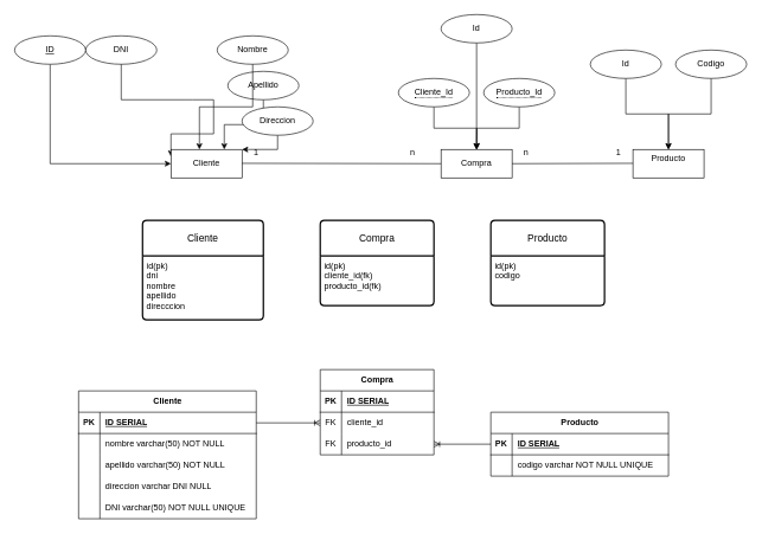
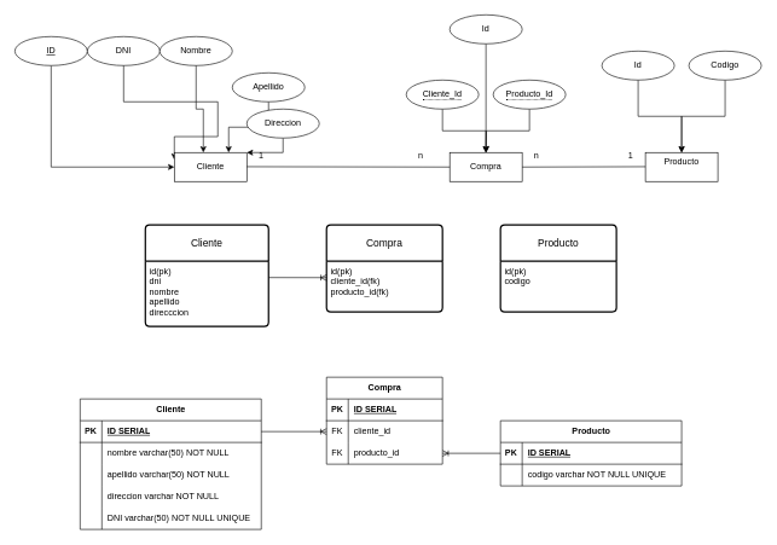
  <mxCell id="0" />
  <mxCell id="1" parent="0" />
  <mxCell id="2" value="Cliente" style="swimlane;childLayout=stackLayout;horizontal=1;startSize=50;horizontalStack=0;rounded=1;fontSize=14;fontStyle=0;strokeWidth=2;resizeParent=0;resizeLast=1;shadow=0;dashed=0;align=center;arcSize=4;whiteSpace=wrap;html=1;" vertex="1" parent="1"><mxGeometry x="200" y="310" width="170" height="140" as="geometry"><mxRectangle x="140" y="300" width="80" height="50" as="alternateBounds" /></mxGeometry></mxCell>
  <mxCell id="3" value="&lt;span style=&quot;background-color: initial;&quot;&gt;id(pk)&lt;/span&gt;&lt;div&gt;&lt;span style=&quot;background-color: initial;&quot;&gt;dni&lt;/span&gt;&lt;/div&gt;&lt;div&gt;&lt;span style=&quot;background-color: initial;&quot;&gt;nombre&lt;/span&gt;&lt;/div&gt;&lt;div&gt;&lt;span style=&quot;background-color: initial;&quot;&gt;apellido&lt;/span&gt;&lt;/div&gt;&lt;div&gt;&lt;span style=&quot;background-color: initial;&quot;&gt;direcccion&lt;/span&gt;&lt;/div&gt;&lt;div&gt;&lt;span style=&quot;background-color: initial;&quot;&gt;&lt;br&gt;&lt;/span&gt;&lt;/div&gt;" style="align=left;strokeColor=none;fillColor=none;spacingLeft=4;fontSize=12;verticalAlign=top;resizable=0;rotatable=0;part=1;html=1;" vertex="1" parent="2"><mxGeometry y="50" width="170" height="90" as="geometry" /></mxCell>
  <mxCell id="4" value="Producto" style="swimlane;childLayout=stackLayout;horizontal=1;startSize=50;horizontalStack=0;rounded=1;fontSize=14;fontStyle=0;strokeWidth=2;resizeParent=0;resizeLast=1;shadow=0;dashed=0;align=center;arcSize=4;whiteSpace=wrap;html=1;" vertex="1" parent="1"><mxGeometry x="690" y="310" width="160" height="120" as="geometry" /></mxCell>
  <mxCell id="5" value="id(pk)&lt;div&gt;codigo&lt;/div&gt;" style="align=left;strokeColor=none;fillColor=none;spacingLeft=4;fontSize=12;verticalAlign=top;resizable=0;rotatable=0;part=1;html=1;" vertex="1" parent="4"><mxGeometry y="50" width="160" height="70" as="geometry" /></mxCell>
  <mxCell id="6" value="DNI" style="ellipse;whiteSpace=wrap;html=1;align=center;" vertex="1" parent="1"><mxGeometry x="120" y="50" width="100" height="40" as="geometry" /></mxCell>
  <mxCell id="7" style="edgeStyle=orthogonalEdgeStyle;rounded=0;orthogonalLoop=1;jettySize=auto;html=1;exitX=0.5;exitY=1;exitDx=0;exitDy=0;entryX=0.75;entryY=0;entryDx=0;entryDy=0;" edge="1" parent="1" source="8" target="14"><mxGeometry relative="1" as="geometry" /></mxCell>
  <mxCell id="8" value="Apellido" style="ellipse;whiteSpace=wrap;html=1;align=center;" vertex="1" parent="1"><mxGeometry x="320" y="100" width="100" height="40" as="geometry" /></mxCell>
- <mxCell id="9" value="Nombre" style="ellipse;whiteSpace=wrap;html=1;align=center;" vertex="1" parent="1"><mxGeometry x="305" y="50" width="100" height="40" as="geometry" /></mxCell>
+ <mxCell id="9" value="Nombre" style="ellipse;whiteSpace=wrap;html=1;align=center;" vertex="1" parent="1"><mxGeometry x="220" y="50" width="100" height="40" as="geometry" /></mxCell>
  <mxCell id="10" style="edgeStyle=orthogonalEdgeStyle;rounded=0;orthogonalLoop=1;jettySize=auto;html=1;exitX=0.5;exitY=1;exitDx=0;exitDy=0;entryX=1;entryY=0;entryDx=0;entryDy=0;" edge="1" parent="1" source="11" target="14"><mxGeometry relative="1" as="geometry" /></mxCell>
  <mxCell id="11" value="Direccion" style="ellipse;whiteSpace=wrap;html=1;align=center;" vertex="1" parent="1"><mxGeometry x="340" y="150" width="100" height="40" as="geometry" /></mxCell>
  <mxCell id="12" style="edgeStyle=orthogonalEdgeStyle;rounded=0;orthogonalLoop=1;jettySize=auto;html=1;exitX=0.5;exitY=1;exitDx=0;exitDy=0;entryX=0;entryY=0.25;entryDx=0;entryDy=0;" edge="1" parent="1" source="6" target="14"><mxGeometry relative="1" as="geometry"><Array as="points"><mxPoint x="270" y="140" /><mxPoint x="300" y="140" /><mxPoint x="300" y="188" /><mxPoint x="350" y="188" /></Array></mxGeometry></mxCell>
  <mxCell id="13" style="edgeStyle=orthogonalEdgeStyle;rounded=0;orthogonalLoop=1;jettySize=auto;html=1;exitX=0.5;exitY=1;exitDx=0;exitDy=0;entryX=0.4;entryY=0;entryDx=0;entryDy=0;entryPerimeter=0;" edge="1" parent="1" source="9" target="14"><mxGeometry relative="1" as="geometry" /></mxCell>
  <mxCell id="14" value="Cliente" style="whiteSpace=wrap;html=1;align=center;" vertex="1" parent="1"><mxGeometry x="240" y="210" width="100" height="40" as="geometry" /></mxCell>
  <mxCell id="15" style="edgeStyle=orthogonalEdgeStyle;rounded=0;orthogonalLoop=1;jettySize=auto;html=1;exitX=0.5;exitY=1;exitDx=0;exitDy=0;" edge="1" parent="1" source="14" target="14"><mxGeometry relative="1" as="geometry" /></mxCell>
  <mxCell id="16" value="Producto&lt;div&gt;&lt;br&gt;&lt;/div&gt;" style="whiteSpace=wrap;html=1;align=center;" vertex="1" parent="1"><mxGeometry x="890" y="210" width="100" height="40" as="geometry" /></mxCell>
  <mxCell id="17" style="edgeStyle=orthogonalEdgeStyle;rounded=0;orthogonalLoop=1;jettySize=auto;html=1;exitX=0.5;exitY=1;exitDx=0;exitDy=0;entryX=0;entryY=0.5;entryDx=0;entryDy=0;" edge="1" parent="1" source="18" target="14"><mxGeometry relative="1" as="geometry" /></mxCell>
  <mxCell id="18" value="ID" style="ellipse;whiteSpace=wrap;html=1;align=center;fontStyle=4;" vertex="1" parent="1"><mxGeometry x="20" y="50" width="100" height="40" as="geometry" /></mxCell>
  <mxCell id="19" style="edgeStyle=orthogonalEdgeStyle;rounded=0;orthogonalLoop=1;jettySize=auto;html=1;exitX=0.5;exitY=1;exitDx=0;exitDy=0;entryX=0.5;entryY=0;entryDx=0;entryDy=0;" edge="1" parent="1" source="20" target="16"><mxGeometry relative="1" as="geometry" /></mxCell>
  <mxCell id="20" value="Id" style="ellipse;whiteSpace=wrap;html=1;align=center;" vertex="1" parent="1"><mxGeometry x="830" y="70" width="100" height="40" as="geometry" /></mxCell>
  <mxCell id="21" style="edgeStyle=orthogonalEdgeStyle;rounded=0;orthogonalLoop=1;jettySize=auto;html=1;exitX=0.5;exitY=1;exitDx=0;exitDy=0;entryX=0.5;entryY=0;entryDx=0;entryDy=0;" edge="1" parent="1" source="22" target="16"><mxGeometry relative="1" as="geometry" /></mxCell>
  <mxCell id="22" value="Codigo" style="ellipse;whiteSpace=wrap;html=1;align=center;" vertex="1" parent="1"><mxGeometry x="950" y="70" width="100" height="40" as="geometry" /></mxCell>
  <mxCell id="23" value="Compra" style="whiteSpace=wrap;html=1;align=center;" vertex="1" parent="1"><mxGeometry x="620" y="210" width="100" height="40" as="geometry" /></mxCell>
  <mxCell id="24" style="edgeStyle=orthogonalEdgeStyle;rounded=0;orthogonalLoop=1;jettySize=auto;html=1;exitX=0.5;exitY=1;exitDx=0;exitDy=0;entryX=0.5;entryY=0;entryDx=0;entryDy=0;" edge="1" parent="1" source="25" target="23"><mxGeometry relative="1" as="geometry" /></mxCell>
  <mxCell id="25" value="&lt;span style=&quot;border-bottom: 1px dotted&quot;&gt;Cliente_Id&lt;/span&gt;" style="ellipse;whiteSpace=wrap;html=1;align=center;" vertex="1" parent="1"><mxGeometry x="560" y="110" width="100" height="40" as="geometry" /></mxCell>
  <mxCell id="26" style="edgeStyle=orthogonalEdgeStyle;rounded=0;orthogonalLoop=1;jettySize=auto;html=1;exitX=0.5;exitY=1;exitDx=0;exitDy=0;" edge="1" parent="1" source="27"><mxGeometry relative="1" as="geometry"><mxPoint x="670" y="210" as="targetPoint" /></mxGeometry></mxCell>
  <mxCell id="27" value="&lt;span style=&quot;border-bottom: 1px dotted&quot;&gt;Producto_Id&lt;/span&gt;" style="ellipse;whiteSpace=wrap;html=1;align=center;" vertex="1" parent="1"><mxGeometry x="680" y="110" width="100" height="40" as="geometry" /></mxCell>
  <mxCell id="28" value="" style="endArrow=none;html=1;rounded=0;entryX=0;entryY=0.5;entryDx=0;entryDy=0;" edge="1" parent="1" target="23"><mxGeometry relative="1" as="geometry"><mxPoint x="340" y="229.5" as="sourcePoint" /><mxPoint x="500" y="229.5" as="targetPoint" /></mxGeometry></mxCell>
  <mxCell id="29" value="" style="endArrow=none;html=1;rounded=0;exitX=1;exitY=0.5;exitDx=0;exitDy=0;" edge="1" parent="1" source="23"><mxGeometry relative="1" as="geometry"><mxPoint x="730" y="229.5" as="sourcePoint" /><mxPoint x="890" y="229.5" as="targetPoint" /></mxGeometry></mxCell>
  <mxCell id="30" value="1" style="text;html=1;align=center;verticalAlign=middle;whiteSpace=wrap;rounded=0;" vertex="1" parent="1"><mxGeometry x="330" y="200" width="60" height="30" as="geometry" /></mxCell>
  <mxCell id="31" value="n" style="text;html=1;align=center;verticalAlign=middle;whiteSpace=wrap;rounded=0;" vertex="1" parent="1"><mxGeometry x="550" y="200" width="60" height="30" as="geometry" /></mxCell>
  <mxCell id="32" value="n" style="text;html=1;align=center;verticalAlign=middle;whiteSpace=wrap;rounded=0;" vertex="1" parent="1"><mxGeometry x="710" y="200" width="60" height="30" as="geometry" /></mxCell>
  <mxCell id="33" value="1" style="text;html=1;align=center;verticalAlign=middle;whiteSpace=wrap;rounded=0;" vertex="1" parent="1"><mxGeometry x="840" y="200" width="60" height="30" as="geometry" /></mxCell>
  <mxCell id="34" style="edgeStyle=orthogonalEdgeStyle;rounded=0;orthogonalLoop=1;jettySize=auto;html=1;exitX=0.5;exitY=1;exitDx=0;exitDy=0;entryX=0.5;entryY=0;entryDx=0;entryDy=0;" edge="1" parent="1" source="35" target="23"><mxGeometry relative="1" as="geometry" /></mxCell>
  <mxCell id="35" value="Id" style="ellipse;whiteSpace=wrap;html=1;align=center;" vertex="1" parent="1"><mxGeometry x="620" y="20" width="100" height="40" as="geometry" /></mxCell>
  <mxCell id="36" value="Compra" style="swimlane;childLayout=stackLayout;horizontal=1;startSize=50;horizontalStack=0;rounded=1;fontSize=14;fontStyle=0;strokeWidth=2;resizeParent=0;resizeLast=1;shadow=0;dashed=0;align=center;arcSize=4;whiteSpace=wrap;html=1;" vertex="1" parent="1"><mxGeometry x="450" y="310" width="160" height="120" as="geometry" /></mxCell>
  <mxCell id="37" value="id(pk)&lt;div&gt;cliente_id(fk)&lt;/div&gt;&lt;div&gt;producto_id(fk)&lt;/div&gt;" style="align=left;strokeColor=none;fillColor=none;spacingLeft=4;fontSize=12;verticalAlign=top;resizable=0;rotatable=0;part=1;html=1;" vertex="1" parent="36"><mxGeometry y="50" width="160" height="70" as="geometry" /></mxCell>
+ <mxCell id="38" value="" style="fontSize=12;html=1;endArrow=ERoneToMany;rounded=0;exitX=1;exitY=0.25;exitDx=0;exitDy=0;entryX=0.001;entryY=0.323;entryDx=0;entryDy=0;entryPerimeter=0;" edge="1" parent="1" source="3" target="37"><mxGeometry width="100" height="100" relative="1" as="geometry"><mxPoint x="510" y="420" as="sourcePoint" /><mxPoint x="610" y="320" as="targetPoint" /></mxGeometry></mxCell>
  <mxCell id="39" value="Compra" style="shape=table;startSize=30;container=1;collapsible=1;childLayout=tableLayout;fixedRows=1;rowLines=0;fontStyle=1;align=center;resizeLast=1;html=1;" vertex="1" parent="1"><mxGeometry x="450" y="520" width="160" height="120" as="geometry" /></mxCell>
  <mxCell id="40" value="" style="shape=tableRow;horizontal=0;startSize=0;swimlaneHead=0;swimlaneBody=0;fillColor=none;collapsible=0;dropTarget=0;points=[[0,0.5],[1,0.5]];portConstraint=eastwest;top=0;left=0;right=0;bottom=1;" vertex="1" parent="39"><mxGeometry y="30" width="160" height="30" as="geometry" /></mxCell>
  <mxCell id="41" value="PK" style="shape=partialRectangle;connectable=0;fillColor=none;top=0;left=0;bottom=0;right=0;fontStyle=1;overflow=hidden;whiteSpace=wrap;html=1;" vertex="1" parent="40"><mxGeometry width="30" height="30" as="geometry"><mxRectangle width="30" height="30" as="alternateBounds" /></mxGeometry></mxCell>
  <mxCell id="42" value="ID SERIAL" style="shape=partialRectangle;connectable=0;fillColor=none;top=0;left=0;bottom=0;right=0;align=left;spacingLeft=6;fontStyle=5;overflow=hidden;whiteSpace=wrap;html=1;" vertex="1" parent="40"><mxGeometry x="30" width="130" height="30" as="geometry"><mxRectangle width="130" height="30" as="alternateBounds" /></mxGeometry></mxCell>
  <mxCell id="43" value="" style="shape=tableRow;horizontal=0;startSize=0;swimlaneHead=0;swimlaneBody=0;fillColor=none;collapsible=0;dropTarget=0;points=[[0,0.5],[1,0.5]];portConstraint=eastwest;top=0;left=0;right=0;bottom=0;" vertex="1" parent="39"><mxGeometry y="60" width="160" height="30" as="geometry" /></mxCell>
  <mxCell id="44" value="FK" style="shape=partialRectangle;connectable=0;fillColor=none;top=0;left=0;bottom=0;right=0;editable=1;overflow=hidden;whiteSpace=wrap;html=1;" vertex="1" parent="43"><mxGeometry width="30" height="30" as="geometry"><mxRectangle width="30" height="30" as="alternateBounds" /></mxGeometry></mxCell>
  <mxCell id="45" value="cliente_id" style="shape=partialRectangle;connectable=0;fillColor=none;top=0;left=0;bottom=0;right=0;align=left;spacingLeft=6;overflow=hidden;whiteSpace=wrap;html=1;" vertex="1" parent="43"><mxGeometry x="30" width="130" height="30" as="geometry"><mxRectangle width="130" height="30" as="alternateBounds" /></mxGeometry></mxCell>
  <mxCell id="46" value="" style="shape=tableRow;horizontal=0;startSize=0;swimlaneHead=0;swimlaneBody=0;fillColor=none;collapsible=0;dropTarget=0;points=[[0,0.5],[1,0.5]];portConstraint=eastwest;top=0;left=0;right=0;bottom=0;" vertex="1" parent="39"><mxGeometry y="90" width="160" height="30" as="geometry" /></mxCell>
  <mxCell id="47" value="FK" style="shape=partialRectangle;connectable=0;fillColor=none;top=0;left=0;bottom=0;right=0;editable=1;overflow=hidden;whiteSpace=wrap;html=1;" vertex="1" parent="46"><mxGeometry width="30" height="30" as="geometry"><mxRectangle width="30" height="30" as="alternateBounds" /></mxGeometry></mxCell>
  <mxCell id="48" value="producto_id" style="shape=partialRectangle;connectable=0;fillColor=none;top=0;left=0;bottom=0;right=0;align=left;spacingLeft=6;overflow=hidden;whiteSpace=wrap;html=1;" vertex="1" parent="46"><mxGeometry x="30" width="130" height="30" as="geometry"><mxRectangle width="130" height="30" as="alternateBounds" /></mxGeometry></mxCell>
  <mxCell id="49" value="Producto" style="shape=table;startSize=30;container=1;collapsible=1;childLayout=tableLayout;fixedRows=1;rowLines=0;fontStyle=1;align=center;resizeLast=1;html=1;" vertex="1" parent="1"><mxGeometry x="690" y="580" width="250" height="90" as="geometry" /></mxCell>
  <mxCell id="50" value="" style="shape=tableRow;horizontal=0;startSize=0;swimlaneHead=0;swimlaneBody=0;fillColor=none;collapsible=0;dropTarget=0;points=[[0,0.5],[1,0.5]];portConstraint=eastwest;top=0;left=0;right=0;bottom=1;" vertex="1" parent="49"><mxGeometry y="30" width="250" height="30" as="geometry" /></mxCell>
  <mxCell id="51" value="PK" style="shape=partialRectangle;connectable=0;fillColor=none;top=0;left=0;bottom=0;right=0;fontStyle=1;overflow=hidden;whiteSpace=wrap;html=1;" vertex="1" parent="50"><mxGeometry width="30" height="30" as="geometry"><mxRectangle width="30" height="30" as="alternateBounds" /></mxGeometry></mxCell>
  <mxCell id="52" value="ID SERIAL" style="shape=partialRectangle;connectable=0;fillColor=none;top=0;left=0;bottom=0;right=0;align=left;spacingLeft=6;fontStyle=5;overflow=hidden;whiteSpace=wrap;html=1;" vertex="1" parent="50"><mxGeometry x="30" width="220" height="30" as="geometry"><mxRectangle width="220" height="30" as="alternateBounds" /></mxGeometry></mxCell>
  <mxCell id="53" value="" style="shape=tableRow;horizontal=0;startSize=0;swimlaneHead=0;swimlaneBody=0;fillColor=none;collapsible=0;dropTarget=0;points=[[0,0.5],[1,0.5]];portConstraint=eastwest;top=0;left=0;right=0;bottom=0;" vertex="1" parent="49"><mxGeometry y="60" width="250" height="30" as="geometry" /></mxCell>
  <mxCell id="54" value="" style="shape=partialRectangle;connectable=0;fillColor=none;top=0;left=0;bottom=0;right=0;editable=1;overflow=hidden;whiteSpace=wrap;html=1;" vertex="1" parent="53"><mxGeometry width="30" height="30" as="geometry"><mxRectangle width="30" height="30" as="alternateBounds" /></mxGeometry></mxCell>
  <mxCell id="55" value="codigo varchar NOT NULL UNIQUE" style="shape=partialRectangle;connectable=0;fillColor=none;top=0;left=0;bottom=0;right=0;align=left;spacingLeft=6;overflow=hidden;whiteSpace=wrap;html=1;" vertex="1" parent="53"><mxGeometry x="30" width="220" height="30" as="geometry"><mxRectangle width="220" height="30" as="alternateBounds" /></mxGeometry></mxCell>
  <mxCell id="56" value="Cliente" style="shape=table;startSize=30;container=1;collapsible=1;childLayout=tableLayout;fixedRows=1;rowLines=0;fontStyle=1;align=center;resizeLast=1;html=1;" vertex="1" parent="1"><mxGeometry x="110" y="550" width="250" height="180" as="geometry" /></mxCell>
  <mxCell id="57" value="" style="shape=tableRow;horizontal=0;startSize=0;swimlaneHead=0;swimlaneBody=0;fillColor=none;collapsible=0;dropTarget=0;points=[[0,0.5],[1,0.5]];portConstraint=eastwest;top=0;left=0;right=0;bottom=1;" vertex="1" parent="56"><mxGeometry y="30" width="250" height="30" as="geometry" /></mxCell>
  <mxCell id="58" value="PK" style="shape=partialRectangle;connectable=0;fillColor=none;top=0;left=0;bottom=0;right=0;fontStyle=1;overflow=hidden;whiteSpace=wrap;html=1;" vertex="1" parent="57"><mxGeometry width="30" height="30" as="geometry"><mxRectangle width="30" height="30" as="alternateBounds" /></mxGeometry></mxCell>
  <mxCell id="59" value="ID SERIAL" style="shape=partialRectangle;connectable=0;fillColor=none;top=0;left=0;bottom=0;right=0;align=left;spacingLeft=6;fontStyle=5;overflow=hidden;whiteSpace=wrap;html=1;" vertex="1" parent="57"><mxGeometry x="30" width="220" height="30" as="geometry"><mxRectangle width="220" height="30" as="alternateBounds" /></mxGeometry></mxCell>
  <mxCell id="60" value="" style="shape=tableRow;horizontal=0;startSize=0;swimlaneHead=0;swimlaneBody=0;fillColor=none;collapsible=0;dropTarget=0;points=[[0,0.5],[1,0.5]];portConstraint=eastwest;top=0;left=0;right=0;bottom=0;" vertex="1" parent="56"><mxGeometry y="60" width="250" height="30" as="geometry" /></mxCell>
  <mxCell id="61" value="" style="shape=partialRectangle;connectable=0;fillColor=none;top=0;left=0;bottom=0;right=0;editable=1;overflow=hidden;whiteSpace=wrap;html=1;" vertex="1" parent="60"><mxGeometry width="30" height="30" as="geometry"><mxRectangle width="30" height="30" as="alternateBounds" /></mxGeometry></mxCell>
  <mxCell id="62" value="nombre varchar(50) NOT NULL" style="shape=partialRectangle;connectable=0;fillColor=none;top=0;left=0;bottom=0;right=0;align=left;spacingLeft=6;overflow=hidden;whiteSpace=wrap;html=1;" vertex="1" parent="60"><mxGeometry x="30" width="220" height="30" as="geometry"><mxRectangle width="220" height="30" as="alternateBounds" /></mxGeometry></mxCell>
  <mxCell id="63" value="" style="shape=tableRow;horizontal=0;startSize=0;swimlaneHead=0;swimlaneBody=0;fillColor=none;collapsible=0;dropTarget=0;points=[[0,0.5],[1,0.5]];portConstraint=eastwest;top=0;left=0;right=0;bottom=0;" vertex="1" parent="56"><mxGeometry y="90" width="250" height="30" as="geometry" /></mxCell>
  <mxCell id="64" value="" style="shape=partialRectangle;connectable=0;fillColor=none;top=0;left=0;bottom=0;right=0;editable=1;overflow=hidden;whiteSpace=wrap;html=1;" vertex="1" parent="63"><mxGeometry width="30" height="30" as="geometry"><mxRectangle width="30" height="30" as="alternateBounds" /></mxGeometry></mxCell>
  <mxCell id="65" value="apellido varchar(50) NOT NULL&amp;nbsp;" style="shape=partialRectangle;connectable=0;fillColor=none;top=0;left=0;bottom=0;right=0;align=left;spacingLeft=6;overflow=hidden;whiteSpace=wrap;html=1;" vertex="1" parent="63"><mxGeometry x="30" width="220" height="30" as="geometry"><mxRectangle width="220" height="30" as="alternateBounds" /></mxGeometry></mxCell>
  <mxCell id="66" value="" style="shape=tableRow;horizontal=0;startSize=0;swimlaneHead=0;swimlaneBody=0;fillColor=none;collapsible=0;dropTarget=0;points=[[0,0.5],[1,0.5]];portConstraint=eastwest;top=0;left=0;right=0;bottom=0;" vertex="1" parent="56"><mxGeometry y="120" width="250" height="30" as="geometry" /></mxCell>
  <mxCell id="67" value="" style="shape=partialRectangle;connectable=0;fillColor=none;top=0;left=0;bottom=0;right=0;editable=1;overflow=hidden;whiteSpace=wrap;html=1;" vertex="1" parent="66"><mxGeometry width="30" height="30" as="geometry"><mxRectangle width="30" height="30" as="alternateBounds" /></mxGeometry></mxCell>
- <mxCell id="68" value="direccion varchar DNI NULL" style="shape=partialRectangle;connectable=0;fillColor=none;top=0;left=0;bottom=0;right=0;align=left;spacingLeft=6;overflow=hidden;whiteSpace=wrap;html=1;" vertex="1" parent="66"><mxGeometry x="30" width="220" height="30" as="geometry"><mxRectangle width="220" height="30" as="alternateBounds" /></mxGeometry></mxCell>
+ <mxCell id="68" value="direccion varchar NOT NULL" style="shape=partialRectangle;connectable=0;fillColor=none;top=0;left=0;bottom=0;right=0;align=left;spacingLeft=6;overflow=hidden;whiteSpace=wrap;html=1;" vertex="1" parent="66"><mxGeometry x="30" width="220" height="30" as="geometry"><mxRectangle width="220" height="30" as="alternateBounds" /></mxGeometry></mxCell>
  <mxCell id="69" value="" style="shape=tableRow;horizontal=0;startSize=0;swimlaneHead=0;swimlaneBody=0;fillColor=none;collapsible=0;dropTarget=0;points=[[0,0.5],[1,0.5]];portConstraint=eastwest;top=0;left=0;right=0;bottom=0;" vertex="1" parent="56"><mxGeometry y="150" width="250" height="30" as="geometry" /></mxCell>
  <mxCell id="70" value="" style="shape=partialRectangle;connectable=0;fillColor=none;top=0;left=0;bottom=0;right=0;editable=1;overflow=hidden;whiteSpace=wrap;html=1;" vertex="1" parent="69"><mxGeometry width="30" height="30" as="geometry"><mxRectangle width="30" height="30" as="alternateBounds" /></mxGeometry></mxCell>
  <mxCell id="71" value="DNI varchar(50) NOT NULL UNIQUE" style="shape=partialRectangle;connectable=0;fillColor=none;top=0;left=0;bottom=0;right=0;align=left;spacingLeft=6;overflow=hidden;whiteSpace=wrap;html=1;" vertex="1" parent="69"><mxGeometry x="30" width="220" height="30" as="geometry"><mxRectangle width="220" height="30" as="alternateBounds" /></mxGeometry></mxCell>
  <mxCell id="72" value="" style="fontSize=12;html=1;endArrow=ERoneToMany;rounded=0;entryX=0;entryY=0.5;entryDx=0;entryDy=0;exitX=1;exitY=0.5;exitDx=0;exitDy=0;" edge="1" parent="1" source="57" target="43"><mxGeometry width="100" height="100" relative="1" as="geometry"><mxPoint x="390" y="580" as="sourcePoint" /><mxPoint x="450" y="609.58" as="targetPoint" /></mxGeometry></mxCell>
  <mxCell id="73" value="" style="fontSize=12;html=1;endArrow=ERoneToMany;rounded=0;entryX=1;entryY=0.5;entryDx=0;entryDy=0;exitX=0;exitY=0.5;exitDx=0;exitDy=0;" edge="1" parent="1" source="50" target="46"><mxGeometry width="100" height="100" relative="1" as="geometry"><mxPoint x="670" y="560" as="sourcePoint" /><mxPoint x="630" y="579.58" as="targetPoint" /></mxGeometry></mxCell>
